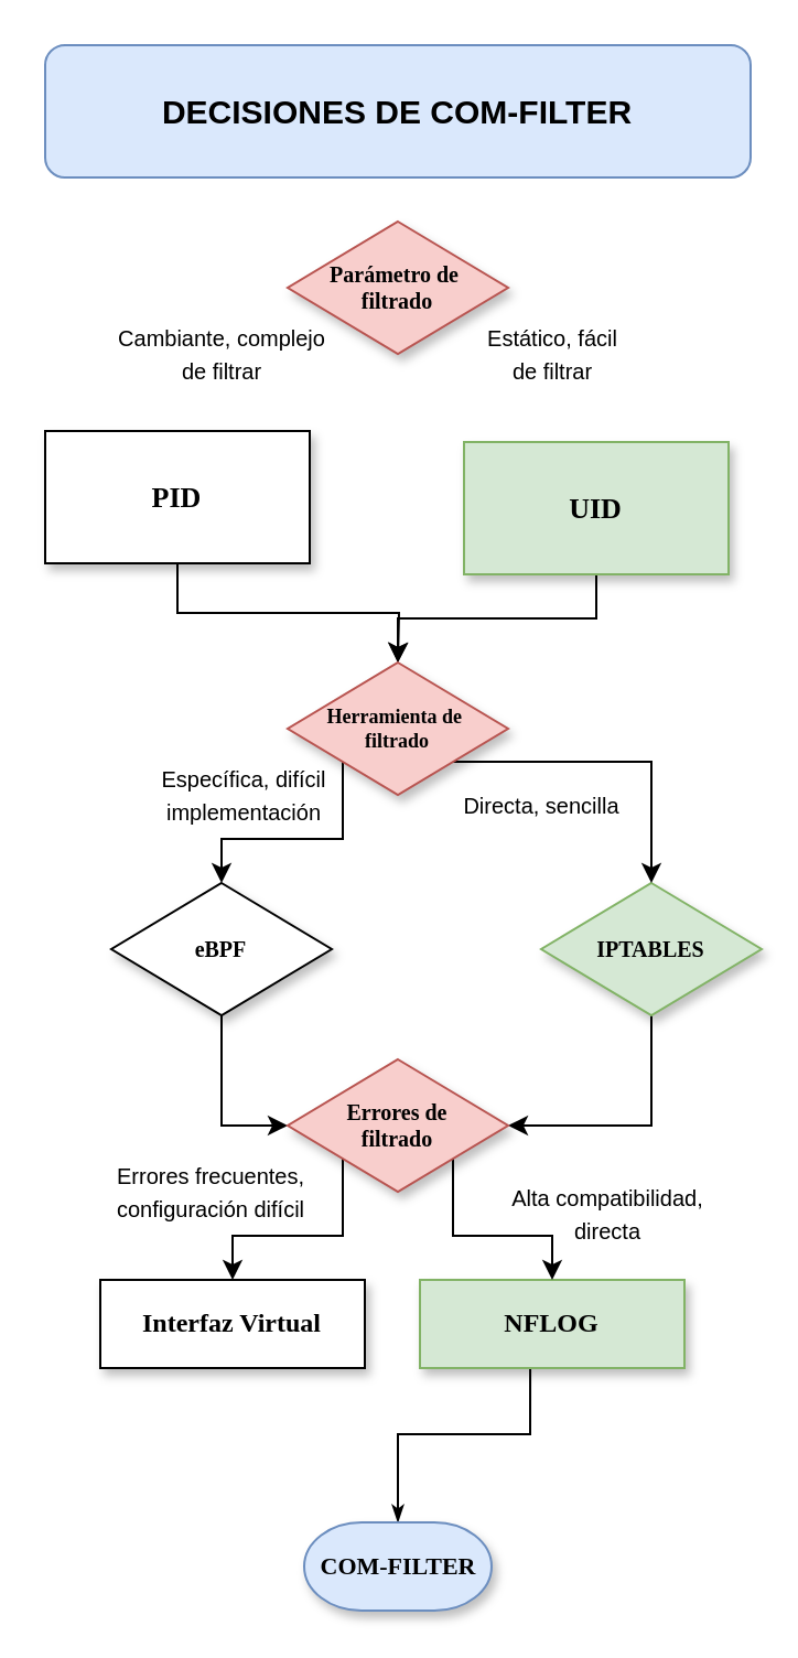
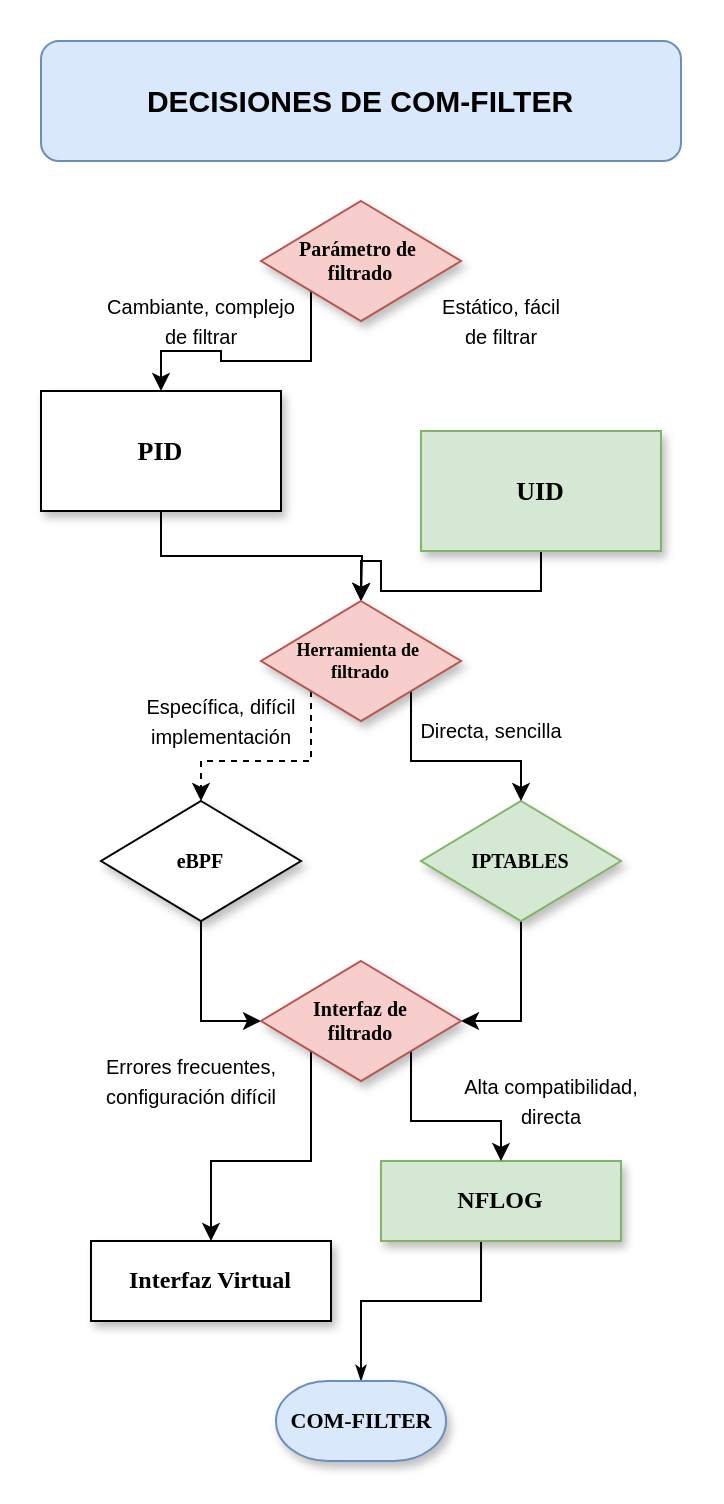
  <mxCell id="0" />
  <mxCell id="1" parent="0" />
  <mxCell id="2" style="edgeStyle=orthogonalEdgeStyle;rounded=0;orthogonalLoop=1;jettySize=auto;html=1;exitX=0.5;exitY=1;exitDx=0;exitDy=0;entryX=0.5;entryY=0;entryDx=0;entryDy=0;" edge="1" parent="1" source="3" target="19"><mxGeometry relative="1" as="geometry" /></mxCell>
- <mxCell id="3" value="&lt;font style=&quot;font-size: 13px;&quot;&gt;&lt;b&gt;UID&lt;/b&gt;&lt;/font&gt;" style="rounded=0;whiteSpace=wrap;html=1;shadow=1;labelBackgroundColor=none;strokeWidth=1;fontFamily=Verdana;fontSize=8;align=center;fillColor=#d5e8d4;strokeColor=#82b366;" parent="1" vertex="1"><mxGeometry x="210" y="200" width="120" height="60" as="geometry" /></mxCell>
+ <mxCell id="3" value="&lt;font style=&quot;font-size: 13px;&quot;&gt;&lt;b&gt;UID&lt;/b&gt;&lt;/font&gt;" style="rounded=0;whiteSpace=wrap;html=1;shadow=1;labelBackgroundColor=none;strokeWidth=1;fontFamily=Verdana;fontSize=8;align=center;fillColor=#d5e8d4;strokeColor=#82b366;" parent="1" vertex="1"><mxGeometry x="210" y="215" width="120" height="60" as="geometry" /></mxCell>
  <mxCell id="4" style="edgeStyle=orthogonalEdgeStyle;rounded=0;orthogonalLoop=1;jettySize=auto;html=1;exitX=0.5;exitY=1;exitDx=0;exitDy=0;entryX=1;entryY=0.5;entryDx=0;entryDy=0;" edge="1" parent="1" source="5" target="22"><mxGeometry relative="1" as="geometry" /></mxCell>
- <mxCell id="5" value="&lt;b&gt;&lt;font style=&quot;font-size: 10px;&quot;&gt;IPTABLES&lt;/font&gt;&lt;/b&gt;" style="rhombus;whiteSpace=wrap;html=1;rounded=0;shadow=1;labelBackgroundColor=none;strokeWidth=1;fontFamily=Verdana;fontSize=8;align=center;fillColor=#d5e8d4;strokeColor=#82b366;" parent="1" vertex="1"><mxGeometry x="245" y="400" width="100" height="60" as="geometry" /></mxCell>
+ <mxCell id="5" value="&lt;b&gt;&lt;font style=&quot;font-size: 10px;&quot;&gt;IPTABLES&lt;/font&gt;&lt;/b&gt;" style="rhombus;whiteSpace=wrap;html=1;rounded=0;shadow=1;labelBackgroundColor=none;strokeWidth=1;fontFamily=Verdana;fontSize=8;align=center;fillColor=#d5e8d4;strokeColor=#82b366;" parent="1" vertex="1"><mxGeometry x="210" y="400" width="100" height="60" as="geometry" /></mxCell>
  <mxCell id="6" style="edgeStyle=orthogonalEdgeStyle;rounded=0;html=1;labelBackgroundColor=none;startSize=5;endArrow=classicThin;endFill=1;endSize=5;jettySize=auto;orthogonalLoop=1;strokeWidth=1;fontFamily=Verdana;fontSize=8;entryX=0.5;entryY=0;entryDx=0;entryDy=0;entryPerimeter=0;" parent="1" edge="1"><mxGeometry relative="1" as="geometry"><mxPoint x="240.029" y="620" as="sourcePoint" /><mxPoint x="180" y="690" as="targetPoint" /><Array as="points"><mxPoint x="240" y="650" /><mxPoint x="180" y="650" /></Array></mxGeometry></mxCell>
  <mxCell id="7" value="&lt;font style=&quot;font-size: 12px;&quot;&gt;&lt;b&gt;NFLOG&lt;/b&gt;&lt;/font&gt;" style="whiteSpace=wrap;html=1;rounded=0;shadow=1;labelBackgroundColor=none;strokeWidth=1;fontFamily=Verdana;fontSize=8;align=center;fillColor=#d5e8d4;strokeColor=#82b366;" parent="1" vertex="1"><mxGeometry x="190" y="580" width="120" height="40" as="geometry" /></mxCell>
  <mxCell id="8" value="&lt;font style=&quot;font-size: 15px;&quot;&gt;&lt;b&gt;DECISIONES DE COM-FILTER&lt;/b&gt;&lt;/font&gt;" style="rounded=1;whiteSpace=wrap;html=1;fillColor=#dae8fc;strokeColor=#6c8ebf;" vertex="1" parent="1"><mxGeometry x="20" y="20" width="320" height="60" as="geometry" /></mxCell>
  <mxCell id="9" style="edgeStyle=orthogonalEdgeStyle;rounded=0;orthogonalLoop=1;jettySize=auto;html=1;exitX=0.5;exitY=1;exitDx=0;exitDy=0;" edge="1" parent="1" source="10"><mxGeometry relative="1" as="geometry"><mxPoint x="180" y="300" as="targetPoint" /></mxGeometry></mxCell>
  <mxCell id="10" value="&lt;font style=&quot;font-size: 13px;&quot;&gt;&lt;b&gt;PID&lt;/b&gt;&lt;/font&gt;" style="rounded=0;whiteSpace=wrap;html=1;shadow=1;labelBackgroundColor=none;strokeWidth=1;fontFamily=Verdana;fontSize=8;align=center;" vertex="1" parent="1"><mxGeometry x="20" y="195" width="120" height="60" as="geometry" /></mxCell>
  <mxCell id="11" style="edgeStyle=orthogonalEdgeStyle;rounded=0;orthogonalLoop=1;jettySize=auto;html=1;exitX=0.5;exitY=1;exitDx=0;exitDy=0;entryX=0;entryY=0.5;entryDx=0;entryDy=0;" edge="1" parent="1" source="12" target="22"><mxGeometry relative="1" as="geometry" /></mxCell>
  <mxCell id="12" value="&lt;font style=&quot;font-size: 10px;&quot;&gt;&lt;b&gt;eBPF&lt;/b&gt;&lt;/font&gt;" style="rhombus;whiteSpace=wrap;html=1;rounded=0;shadow=1;labelBackgroundColor=none;strokeWidth=1;fontFamily=Verdana;fontSize=8;align=center;" vertex="1" parent="1"><mxGeometry x="50" y="400" width="100" height="60" as="geometry" /></mxCell>
- <mxCell id="13" value="&lt;font style=&quot;font-size: 12px;&quot;&gt;&lt;b&gt;Interfaz Virtual&lt;/b&gt;&lt;/font&gt;" style="whiteSpace=wrap;html=1;rounded=0;shadow=1;labelBackgroundColor=none;strokeWidth=1;fontFamily=Verdana;fontSize=8;align=center;" vertex="1" parent="1"><mxGeometry x="45" y="580" width="120" height="40" as="geometry" /></mxCell>
+ <mxCell id="13" value="&lt;font style=&quot;font-size: 12px;&quot;&gt;&lt;b&gt;Interfaz Virtual&lt;/b&gt;&lt;/font&gt;" style="whiteSpace=wrap;html=1;rounded=0;shadow=1;labelBackgroundColor=none;strokeWidth=1;fontFamily=Verdana;fontSize=8;align=center;" vertex="1" parent="1"><mxGeometry x="45" y="620" width="120" height="40" as="geometry" /></mxCell>
  <mxCell id="14" value="&lt;font style=&quot;font-size: 11px;&quot;&gt;&lt;b&gt;COM-FILTER&lt;/b&gt;&lt;/font&gt;" style="strokeWidth=1;html=1;shape=mxgraph.flowchart.terminator;whiteSpace=wrap;rounded=0;shadow=1;labelBackgroundColor=none;fontFamily=Verdana;fontSize=8;align=center;fillColor=#dae8fc;strokeColor=#6c8ebf;" vertex="1" parent="1"><mxGeometry x="137.5" y="690" width="85" height="40" as="geometry" /></mxCell>
+ <mxCell id="15" style="edgeStyle=orthogonalEdgeStyle;rounded=0;orthogonalLoop=1;jettySize=auto;html=1;exitX=0;exitY=1;exitDx=0;exitDy=0;entryX=0.5;entryY=0;entryDx=0;entryDy=0;" edge="1" parent="1" source="16" target="10"><mxGeometry relative="1" as="geometry" /></mxCell>
  <mxCell id="16" value="&lt;font style=&quot;font-size: 10px;&quot;&gt;&lt;b&gt;Parámetro de&amp;nbsp;&lt;/b&gt;&lt;/font&gt;&lt;div style=&quot;font-size: 10px;&quot;&gt;&lt;font style=&quot;font-size: 10px;&quot;&gt;&lt;b&gt;filtrado&lt;/b&gt;&lt;/font&gt;&lt;/div&gt;" style="rhombus;whiteSpace=wrap;html=1;rounded=0;shadow=1;labelBackgroundColor=none;strokeWidth=1;fontFamily=Verdana;fontSize=8;align=center;fillColor=#f8cecc;strokeColor=#b85450;" vertex="1" parent="1"><mxGeometry x="130" y="100" width="100" height="60" as="geometry" /></mxCell>
- <mxCell id="17" style="edgeStyle=orthogonalEdgeStyle;rounded=0;orthogonalLoop=1;jettySize=auto;html=1;exitX=0;exitY=1;exitDx=0;exitDy=0;entryX=0.5;entryY=0;entryDx=0;entryDy=0;" edge="1" parent="1" source="19" target="12"><mxGeometry relative="1" as="geometry" /></mxCell>
+ <mxCell id="17" style="edgeStyle=orthogonalEdgeStyle;rounded=0;orthogonalLoop=1;jettySize=auto;html=1;exitX=0;exitY=1;exitDx=0;exitDy=0;entryX=0.5;entryY=0;entryDx=0;entryDy=0;dashed=1;" edge="1" parent="1" source="19" target="12"><mxGeometry relative="1" as="geometry" /></mxCell>
  <mxCell id="18" style="edgeStyle=orthogonalEdgeStyle;rounded=0;orthogonalLoop=1;jettySize=auto;html=1;exitX=1;exitY=1;exitDx=0;exitDy=0;entryX=0.5;entryY=0;entryDx=0;entryDy=0;" edge="1" parent="1" source="19" target="5"><mxGeometry relative="1" as="geometry" /></mxCell>
  <mxCell id="19" value="&lt;font style=&quot;font-size: 9px;&quot;&gt;&lt;b&gt;Herramienta de&amp;nbsp;&lt;/b&gt;&lt;/font&gt;&lt;div style=&quot;font-size: 9px;&quot;&gt;&lt;font style=&quot;font-size: 9px;&quot;&gt;&lt;b&gt;filtrado&lt;/b&gt;&lt;/font&gt;&lt;/div&gt;" style="rhombus;whiteSpace=wrap;html=1;rounded=0;shadow=1;labelBackgroundColor=none;strokeWidth=1;fontFamily=Verdana;fontSize=8;align=center;fillColor=#f8cecc;strokeColor=#b85450;" vertex="1" parent="1"><mxGeometry x="130" y="300" width="100" height="60" as="geometry" /></mxCell>
  <mxCell id="20" style="edgeStyle=orthogonalEdgeStyle;rounded=0;orthogonalLoop=1;jettySize=auto;html=1;exitX=1;exitY=1;exitDx=0;exitDy=0;entryX=0.5;entryY=0;entryDx=0;entryDy=0;" edge="1" parent="1" source="22" target="7"><mxGeometry relative="1" as="geometry" /></mxCell>
  <mxCell id="21" style="edgeStyle=orthogonalEdgeStyle;rounded=0;orthogonalLoop=1;jettySize=auto;html=1;exitX=0;exitY=1;exitDx=0;exitDy=0;entryX=0.5;entryY=0;entryDx=0;entryDy=0;" edge="1" parent="1" source="22" target="13"><mxGeometry relative="1" as="geometry" /></mxCell>
- <mxCell id="22" value="&lt;b style=&quot;font-size: 10px;&quot;&gt;&lt;font style=&quot;font-size: 10px;&quot;&gt;Errores de&lt;/font&gt;&lt;/b&gt;&lt;div style=&quot;font-size: 10px;&quot;&gt;&lt;b style=&quot;&quot;&gt;&lt;font style=&quot;font-size: 10px;&quot;&gt;filtrado&lt;/font&gt;&lt;/b&gt;&lt;/div&gt;" style="rhombus;whiteSpace=wrap;html=1;rounded=0;shadow=1;labelBackgroundColor=none;strokeWidth=1;fontFamily=Verdana;fontSize=8;align=center;fillColor=#f8cecc;strokeColor=#b85450;" vertex="1" parent="1"><mxGeometry x="130" y="480" width="100" height="60" as="geometry" /></mxCell>
+ <mxCell id="22" value="&lt;b style=&quot;font-size: 10px;&quot;&gt;&lt;font style=&quot;font-size: 10px;&quot;&gt;Interfaz de&lt;/font&gt;&lt;/b&gt;&lt;div style=&quot;font-size: 10px;&quot;&gt;&lt;b style=&quot;&quot;&gt;&lt;font style=&quot;font-size: 10px;&quot;&gt;filtrado&lt;/font&gt;&lt;/b&gt;&lt;/div&gt;" style="rhombus;whiteSpace=wrap;html=1;rounded=0;shadow=1;labelBackgroundColor=none;strokeWidth=1;fontFamily=Verdana;fontSize=8;align=center;fillColor=#f8cecc;strokeColor=#b85450;" vertex="1" parent="1"><mxGeometry x="130" y="480" width="100" height="60" as="geometry" /></mxCell>
  <mxCell id="23" value="&lt;font style=&quot;font-size: 10px;&quot;&gt;Estático, fácil&lt;/font&gt;&lt;div&gt;&lt;font style=&quot;font-size: 10px;&quot;&gt;de filtrar&lt;/font&gt;&lt;/div&gt;" style="text;html=1;align=center;verticalAlign=middle;resizable=0;points=[];autosize=1;strokeColor=none;fillColor=none;" vertex="1" parent="1"><mxGeometry x="210" y="140" width="80" height="40" as="geometry" /></mxCell>
  <mxCell id="24" value="&lt;font style=&quot;font-size: 10px;&quot;&gt;Cambiante, complejo&lt;br&gt;de filtrar&lt;/font&gt;" style="text;html=1;align=center;verticalAlign=middle;resizable=0;points=[];autosize=1;strokeColor=none;fillColor=none;" vertex="1" parent="1"><mxGeometry x="40" y="140" width="120" height="40" as="geometry" /></mxCell>
  <mxCell id="25" value="&lt;font style=&quot;font-size: 10px;&quot;&gt;Directa, sencilla&lt;/font&gt;" style="text;html=1;align=center;verticalAlign=middle;resizable=0;points=[];autosize=1;strokeColor=none;fillColor=none;" vertex="1" parent="1"><mxGeometry x="200" y="350" width="90" height="30" as="geometry" /></mxCell>
  <mxCell id="26" value="&lt;font style=&quot;font-size: 10px;&quot;&gt;Específica, difícil&lt;br&gt;implementación&lt;/font&gt;" style="text;html=1;align=center;verticalAlign=middle;resizable=0;points=[];autosize=1;strokeColor=none;fillColor=none;" vertex="1" parent="1"><mxGeometry x="60" y="340" width="100" height="40" as="geometry" /></mxCell>
  <mxCell id="27" value="&lt;font style=&quot;font-size: 10px;&quot;&gt;Alta compatibilidad,&lt;br&gt;directa&lt;/font&gt;" style="text;html=1;align=center;verticalAlign=middle;resizable=0;points=[];autosize=1;strokeColor=none;fillColor=none;" vertex="1" parent="1"><mxGeometry x="220" y="530" width="110" height="40" as="geometry" /></mxCell>
  <mxCell id="28" value="&lt;font style=&quot;font-size: 10px;&quot;&gt;Errores frecuentes, &lt;br&gt;configuración difícil&lt;/font&gt;" style="text;html=1;align=center;verticalAlign=middle;resizable=0;points=[];autosize=1;strokeColor=none;fillColor=none;" vertex="1" parent="1"><mxGeometry x="40" y="520" width="110" height="40" as="geometry" /></mxCell>
